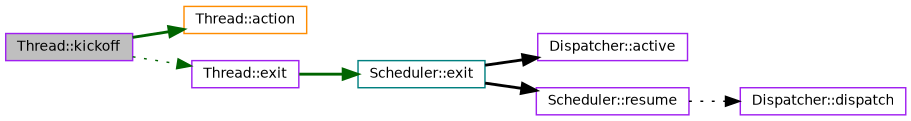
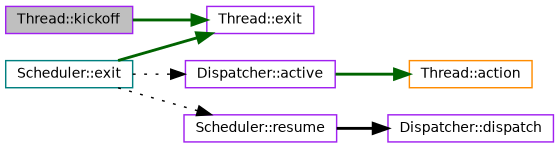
  digraph {
    rankdir=LR
    node [color=purple fontname=Helvetica fontsize=10 shape=record]
    edge [color=darkgreen fontname=Helvetica fontsize=10 labelfontname=Helvetica labelfontsize=10 style=bold]
    n1 [fillcolor=grey75 fontcolor=black height=0.2 label="Thread::kickoff" style=filled width=0.4]
    n2 [color=darkorange height=0.2 label="Thread::action" width=0.4]
    n3 [height=0.2 label="Thread::exit" width=0.4]
    n4 [color=teal height=0.2 label="Scheduler::exit" width=0.4]
    n5 [height=0.2 label="Dispatcher::active" width=0.4]
    n6 [height=0.2 label="Scheduler::resume" width=0.4]
    n7 [height=0.2 label="Dispatcher::dispatch" width=0.4]
-   n1 -> n2
-   n1 -> n3 [style=dotted]
-   n3 -> n4
-   n4 -> n5 [color=black]
-   n4 -> n6 [color=black]
-   n6 -> n7 [color=black style=dotted]
+   n5 -> n2
+   n1 -> n3
+   n4 -> n3
+   n4 -> n5 [color=black style=dotted]
+   n4 -> n6 [color=black style=dotted]
+   n6 -> n7 [color=black]
  }
